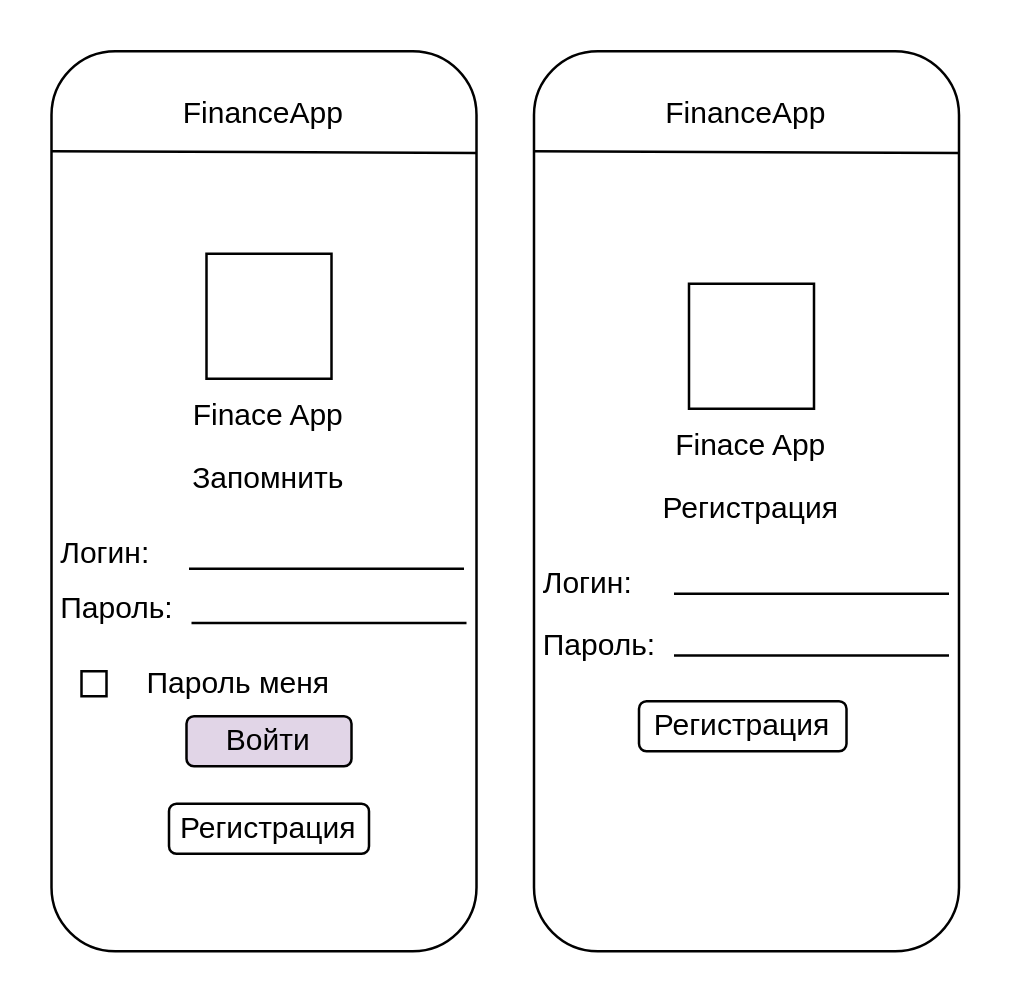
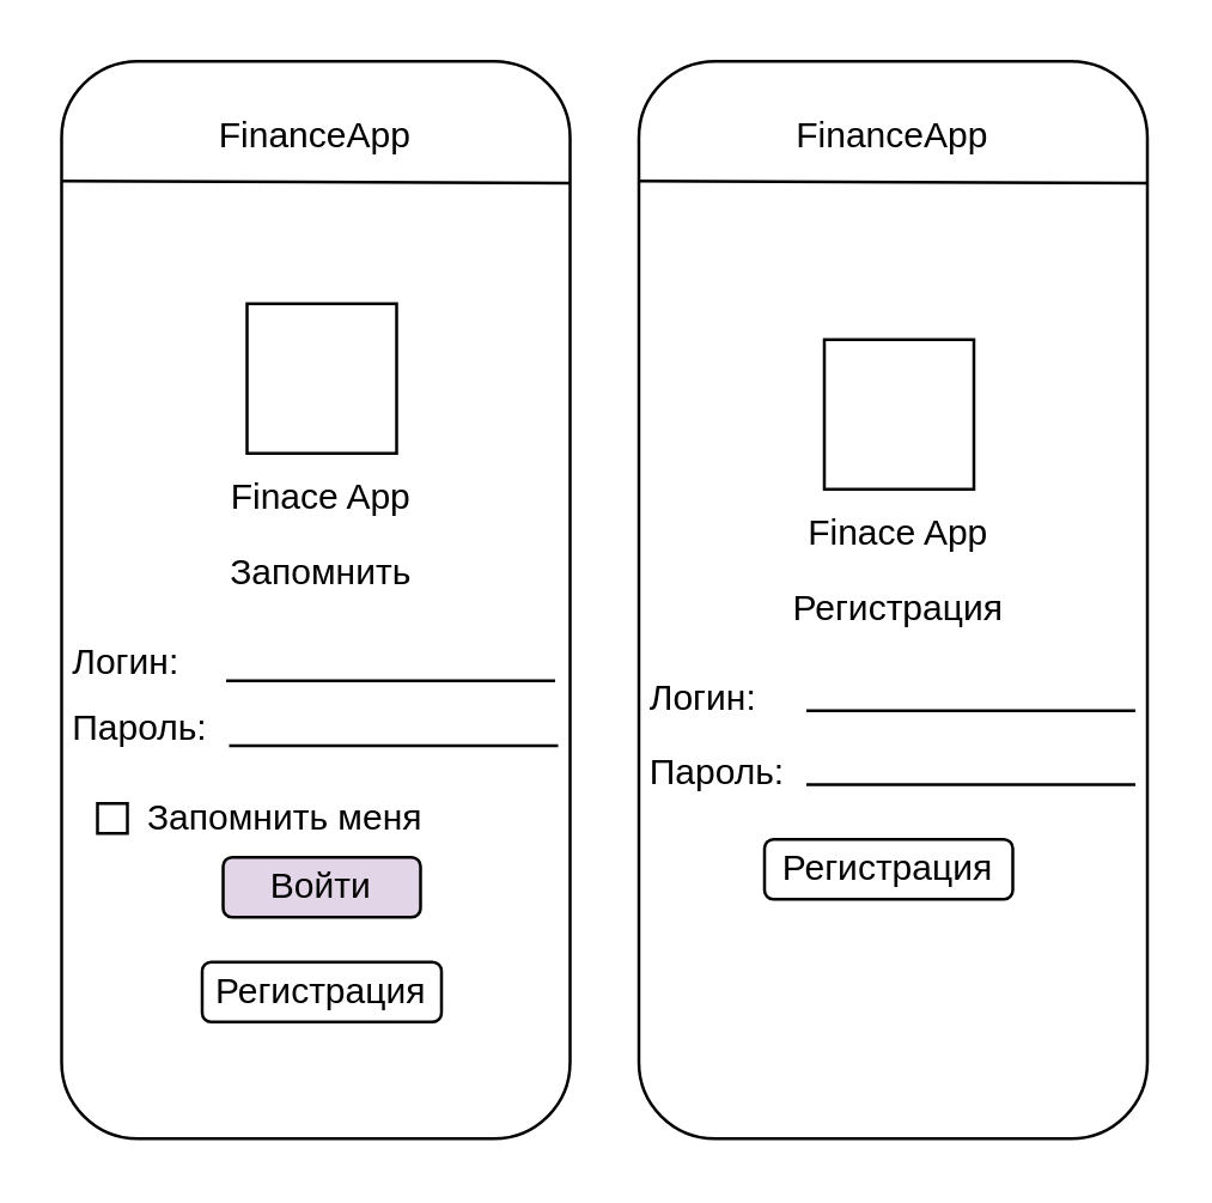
  <mxCell id="0" />
  <mxCell id="1" parent="0" />
  <mxCell id="2" value="" style="rounded=1;whiteSpace=wrap;html=1;" vertex="1" parent="1"><mxGeometry x="20" y="20" width="170" height="360" as="geometry" /></mxCell>
  <mxCell id="3" value="" style="endArrow=none;html=1;rounded=0;exitX=1.001;exitY=0.113;exitDx=0;exitDy=0;exitPerimeter=0;" edge="1" parent="1" source="2"><mxGeometry width="50" height="50" relative="1" as="geometry"><mxPoint x="130" y="60" as="sourcePoint" /><mxPoint x="20" y="60" as="targetPoint" /></mxGeometry></mxCell>
  <mxCell id="4" value="FinanceApp" style="text;html=1;strokeColor=none;fillColor=none;align=center;verticalAlign=middle;whiteSpace=wrap;rounded=0;" vertex="1" parent="1"><mxGeometry x="75" y="30" width="60" height="30" as="geometry" /></mxCell>
  <mxCell id="5" value="" style="rounded=0;whiteSpace=wrap;html=1;" vertex="1" parent="1"><mxGeometry x="82" y="101" width="50" height="50" as="geometry" /></mxCell>
  <mxCell id="6" value="Finace App" style="text;html=1;strokeColor=none;fillColor=none;align=center;verticalAlign=middle;whiteSpace=wrap;rounded=0;" vertex="1" parent="1"><mxGeometry x="62" y="151" width="90" height="30" as="geometry" /></mxCell>
  <mxCell id="7" value="Запомнить" style="text;html=1;strokeColor=none;fillColor=none;align=center;verticalAlign=middle;whiteSpace=wrap;rounded=0;" vertex="1" parent="1"><mxGeometry x="62" y="176" width="90" height="30" as="geometry" /></mxCell>
  <mxCell id="8" value="Логин:" style="text;html=1;strokeColor=none;fillColor=none;align=left;verticalAlign=middle;whiteSpace=wrap;rounded=0;" vertex="1" parent="1"><mxGeometry x="22" y="206" width="60" height="30" as="geometry" /></mxCell>
  <mxCell id="9" value="Пароль:" style="text;html=1;strokeColor=none;fillColor=none;align=left;verticalAlign=middle;whiteSpace=wrap;rounded=0;" vertex="1" parent="1"><mxGeometry x="22" y="228" width="60" height="30" as="geometry" /></mxCell>
  <mxCell id="10" value="" style="endArrow=none;html=1;rounded=0;" edge="1" parent="1"><mxGeometry width="50" height="50" relative="1" as="geometry"><mxPoint x="76" y="248.66" as="sourcePoint" /><mxPoint x="186" y="248.66" as="targetPoint" /></mxGeometry></mxCell>
  <mxCell id="11" value="" style="endArrow=none;html=1;rounded=0;" edge="1" parent="1"><mxGeometry width="50" height="50" relative="1" as="geometry"><mxPoint x="75" y="227" as="sourcePoint" /><mxPoint x="185" y="227" as="targetPoint" /></mxGeometry></mxCell>
  <mxCell id="12" value="" style="rounded=0;whiteSpace=wrap;html=1;" vertex="1" parent="1"><mxGeometry x="32" y="268" width="10" height="10" as="geometry" /></mxCell>
- <mxCell id="13" value="Пароль меня" style="text;html=1;align=center;verticalAlign=middle;whiteSpace=wrap;rounded=0;" vertex="1" parent="1"><mxGeometry x="40" y="258" width="110" height="30" as="geometry" /></mxCell>
+ <mxCell id="13" value="Запомнить меня" style="text;html=1;align=center;verticalAlign=middle;whiteSpace=wrap;rounded=0;" vertex="1" parent="1"><mxGeometry x="40" y="258" width="110" height="30" as="geometry" /></mxCell>
  <mxCell id="14" value="Войти" style="rounded=1;whiteSpace=wrap;html=1;fillColor=#e1d5e7;" vertex="1" parent="1"><mxGeometry x="74" y="286" width="66" height="20" as="geometry" /></mxCell>
  <mxCell id="15" value="Регистрация" style="rounded=1;whiteSpace=wrap;html=1;" vertex="1" parent="1"><mxGeometry x="67" y="321" width="80" height="20" as="geometry" /></mxCell>
  <mxCell id="16" value="" style="rounded=1;whiteSpace=wrap;html=1;" vertex="1" parent="1"><mxGeometry x="213" y="20" width="170" height="360" as="geometry" /></mxCell>
  <mxCell id="17" value="" style="endArrow=none;html=1;rounded=0;exitX=1.001;exitY=0.113;exitDx=0;exitDy=0;exitPerimeter=0;" edge="1" parent="1" source="16"><mxGeometry width="50" height="50" relative="1" as="geometry"><mxPoint x="323" y="60" as="sourcePoint" /><mxPoint x="213" y="60" as="targetPoint" /></mxGeometry></mxCell>
  <mxCell id="18" value="FinanceApp" style="text;html=1;strokeColor=none;fillColor=none;align=center;verticalAlign=middle;whiteSpace=wrap;rounded=0;" vertex="1" parent="1"><mxGeometry x="268" y="30" width="60" height="30" as="geometry" /></mxCell>
  <mxCell id="19" value="" style="rounded=0;whiteSpace=wrap;html=1;" vertex="1" parent="1"><mxGeometry x="275" y="113" width="50" height="50" as="geometry" /></mxCell>
  <mxCell id="20" value="Finace App" style="text;html=1;strokeColor=none;fillColor=none;align=center;verticalAlign=middle;whiteSpace=wrap;rounded=0;" vertex="1" parent="1"><mxGeometry x="255" y="163" width="90" height="30" as="geometry" /></mxCell>
  <mxCell id="21" value="Регистрация" style="text;html=1;strokeColor=none;fillColor=none;align=center;verticalAlign=middle;whiteSpace=wrap;rounded=0;" vertex="1" parent="1"><mxGeometry x="255" y="188" width="90" height="30" as="geometry" /></mxCell>
  <mxCell id="22" value="Логин:" style="text;html=1;strokeColor=none;fillColor=none;align=left;verticalAlign=middle;whiteSpace=wrap;rounded=0;" vertex="1" parent="1"><mxGeometry x="215" y="218" width="60" height="30" as="geometry" /></mxCell>
  <mxCell id="23" value="Пароль:" style="text;html=1;strokeColor=none;fillColor=none;align=left;verticalAlign=middle;whiteSpace=wrap;rounded=0;" vertex="1" parent="1"><mxGeometry x="215" y="243" width="60" height="30" as="geometry" /></mxCell>
  <mxCell id="24" value="" style="endArrow=none;html=1;rounded=0;" edge="1" parent="1"><mxGeometry width="50" height="50" relative="1" as="geometry"><mxPoint x="269" y="261.66" as="sourcePoint" /><mxPoint x="379" y="261.66" as="targetPoint" /></mxGeometry></mxCell>
  <mxCell id="25" value="" style="endArrow=none;html=1;rounded=0;" edge="1" parent="1"><mxGeometry width="50" height="50" relative="1" as="geometry"><mxPoint x="269" y="237" as="sourcePoint" /><mxPoint x="379" y="237" as="targetPoint" /></mxGeometry></mxCell>
  <mxCell id="26" value="Регистрация" style="rounded=1;whiteSpace=wrap;html=1;" vertex="1" parent="1"><mxGeometry x="255" y="280" width="83" height="20" as="geometry" /></mxCell>
